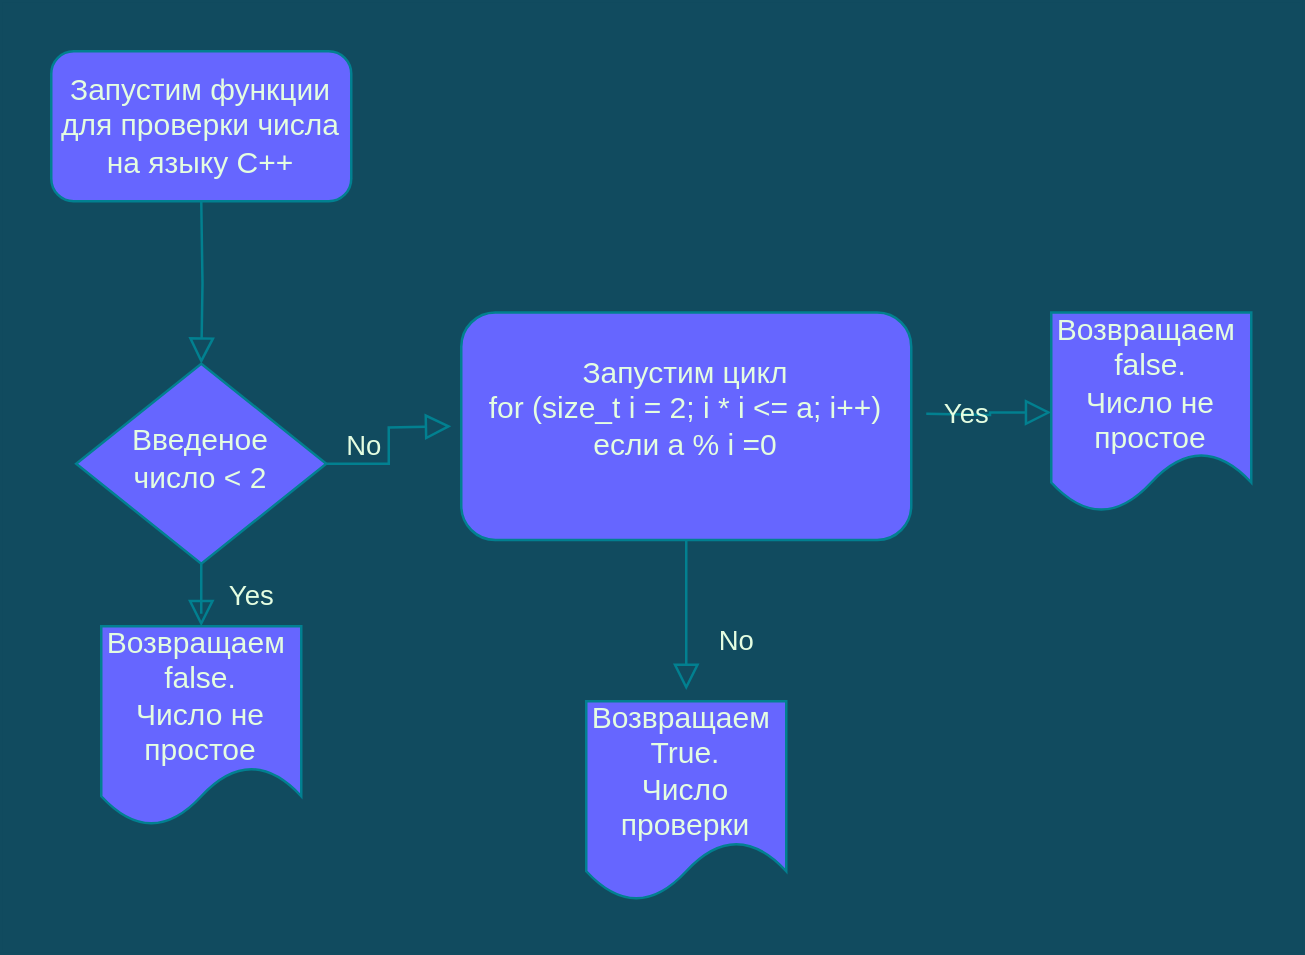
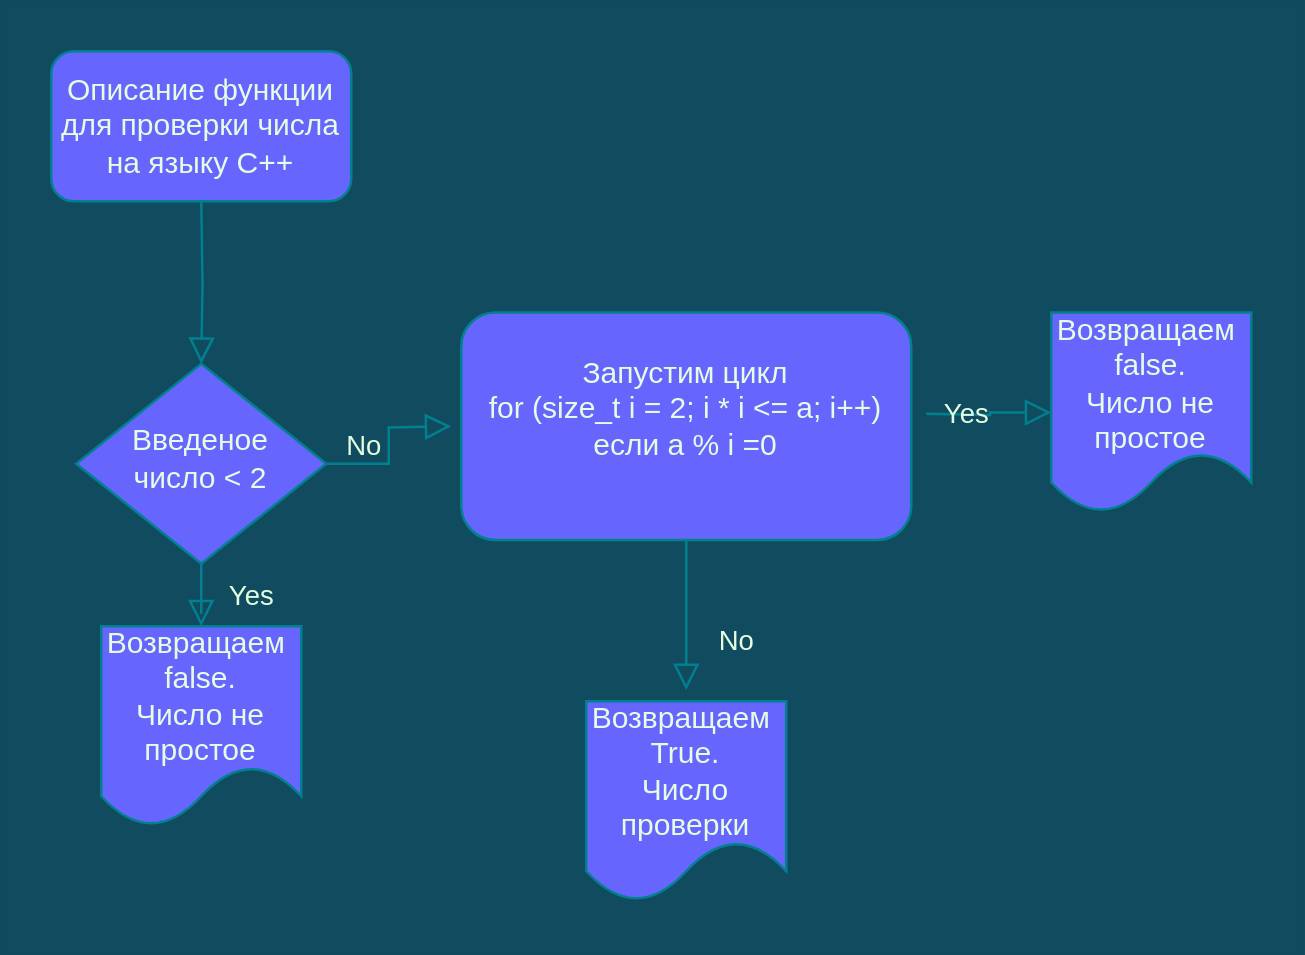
  <mxCell id="0" />
  <mxCell id="1" parent="0" />
  <mxCell id="2" value="" style="rounded=0;html=1;jettySize=auto;orthogonalLoop=1;fontSize=11;endArrow=block;endFill=0;endSize=8;strokeWidth=1;shadow=0;labelBackgroundColor=none;edgeStyle=orthogonalEdgeStyle;strokeColor=#028090;fontColor=#E4FDE1;fillColor=#6666FF;" parent="1" target="5" edge="1"><mxGeometry relative="1" as="geometry"><mxPoint x="80" y="80" as="sourcePoint" /></mxGeometry></mxCell>
  <mxCell id="3" value="Yes" style="rounded=0;html=1;jettySize=auto;orthogonalLoop=1;fontSize=11;endArrow=block;endFill=0;endSize=8;strokeWidth=1;shadow=0;labelBackgroundColor=none;edgeStyle=orthogonalEdgeStyle;strokeColor=#028090;fontColor=#E4FDE1;fillColor=#6666FF;" parent="1" source="5" edge="1"><mxGeometry y="20" relative="1" as="geometry"><mxPoint as="offset" /><mxPoint x="80" y="250" as="targetPoint" /></mxGeometry></mxCell>
  <mxCell id="4" value="No" style="edgeStyle=orthogonalEdgeStyle;rounded=0;html=1;jettySize=auto;orthogonalLoop=1;fontSize=11;endArrow=block;endFill=0;endSize=8;strokeWidth=1;shadow=0;labelBackgroundColor=none;strokeColor=#028090;fontColor=#E4FDE1;fillColor=#6666FF;" parent="1" source="5" edge="1"><mxGeometry y="10" relative="1" as="geometry"><mxPoint as="offset" /><mxPoint x="180" y="170" as="targetPoint" /></mxGeometry></mxCell>
  <mxCell id="5" value="Введеное число &amp;lt; 2" style="rhombus;whiteSpace=wrap;html=1;shadow=0;fontFamily=Helvetica;fontSize=12;align=center;strokeWidth=1;spacing=6;spacingTop=-4;fillColor=#6666FF;strokeColor=#028090;fontColor=#E4FDE1;" parent="1" vertex="1"><mxGeometry x="30" y="145" width="100" height="80" as="geometry" /></mxCell>
  <mxCell id="6" value="No" style="rounded=0;html=1;jettySize=auto;orthogonalLoop=1;fontSize=11;endArrow=block;endFill=0;endSize=8;strokeWidth=1;shadow=0;labelBackgroundColor=none;edgeStyle=orthogonalEdgeStyle;strokeColor=#028090;fontColor=#E4FDE1;fillColor=#6666FF;" parent="1" edge="1"><mxGeometry x="0.333" y="20" relative="1" as="geometry"><mxPoint as="offset" /><mxPoint x="274" y="215.5" as="sourcePoint" /><mxPoint x="274" y="275.5" as="targetPoint" /></mxGeometry></mxCell>
  <mxCell id="7" value="Yes" style="edgeStyle=orthogonalEdgeStyle;rounded=0;html=1;jettySize=auto;orthogonalLoop=1;fontSize=11;endArrow=block;endFill=0;endSize=8;strokeWidth=1;shadow=0;labelBackgroundColor=none;strokeColor=#028090;fontColor=#E4FDE1;fillColor=#6666FF;entryX=0;entryY=0.5;entryDx=0;entryDy=0;" parent="1" target="11" edge="1"><mxGeometry y="10" relative="1" as="geometry"><mxPoint as="offset" /><mxPoint x="370" y="165" as="sourcePoint" /><mxPoint x="370" y="210" as="targetPoint" /></mxGeometry></mxCell>
- <mxCell id="8" value="Запустим функции для проверки числа на языку С++" style="rounded=1;whiteSpace=wrap;html=1;fillColor=#6666FF;strokeColor=#028090;fontColor=#E4FDE1;" vertex="1" parent="1"><mxGeometry x="20" y="20" width="120" height="60" as="geometry" /></mxCell>
+ <mxCell id="8" value="Описание функции для проверки числа на языку С++" style="rounded=1;whiteSpace=wrap;html=1;fillColor=#6666FF;strokeColor=#028090;fontColor=#E4FDE1;" vertex="1" parent="1"><mxGeometry x="20" y="20" width="120" height="60" as="geometry" /></mxCell>
  <mxCell id="9" value="Возвращаем&amp;nbsp;&lt;br&gt;false.&lt;br&gt;Число не простое" style="shape=document;whiteSpace=wrap;html=1;boundedLbl=1;rounded=0;sketch=0;fontColor=#E4FDE1;strokeColor=#028090;fillColor=#6666FF;" vertex="1" parent="1"><mxGeometry x="40" y="250" width="80" height="80" as="geometry" /></mxCell>
  <mxCell id="10" value="Запустим цикл&lt;br&gt;for (size_t i = 2; i * i &amp;lt;= a; i++)&lt;br&gt;если а % i =0&lt;br&gt;&amp;nbsp; &amp;nbsp; &amp;nbsp; &amp;nbsp;" style="rounded=1;whiteSpace=wrap;html=1;sketch=0;fontColor=#E4FDE1;strokeColor=#028090;fillColor=#6666FF;" vertex="1" parent="1"><mxGeometry x="184" y="124.5" width="180" height="91" as="geometry" /></mxCell>
  <mxCell id="11" value="Возвращаем&amp;nbsp;&lt;br&gt;false.&lt;br&gt;Число не простое" style="shape=document;whiteSpace=wrap;html=1;boundedLbl=1;rounded=0;sketch=0;fontColor=#E4FDE1;strokeColor=#028090;fillColor=#6666FF;" vertex="1" parent="1"><mxGeometry x="420" y="124.5" width="80" height="80" as="geometry" /></mxCell>
  <mxCell id="12" value="Возвращаем&amp;nbsp;&lt;br&gt;True.&lt;br&gt;Число проверки" style="shape=document;whiteSpace=wrap;html=1;boundedLbl=1;rounded=0;sketch=0;fontColor=#E4FDE1;strokeColor=#028090;fillColor=#6666FF;" vertex="1" parent="1"><mxGeometry x="234" y="280" width="80" height="80" as="geometry" /></mxCell>
